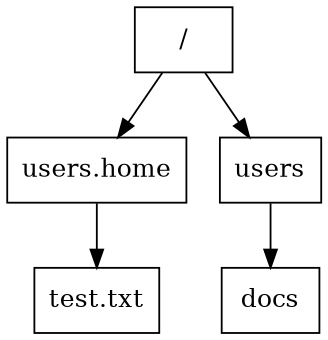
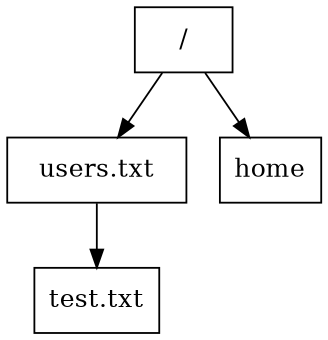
  digraph {
    node [shape=box]
    "/"
-   "users.txt" [label="users.home"]
-   home [label=users]
+   "users.txt"
+   home
    "test.txt"
-   docs
    "/" -> "users.txt"
    "/" -> home
    "users.txt" -> "test.txt"
-   home -> docs
  }
